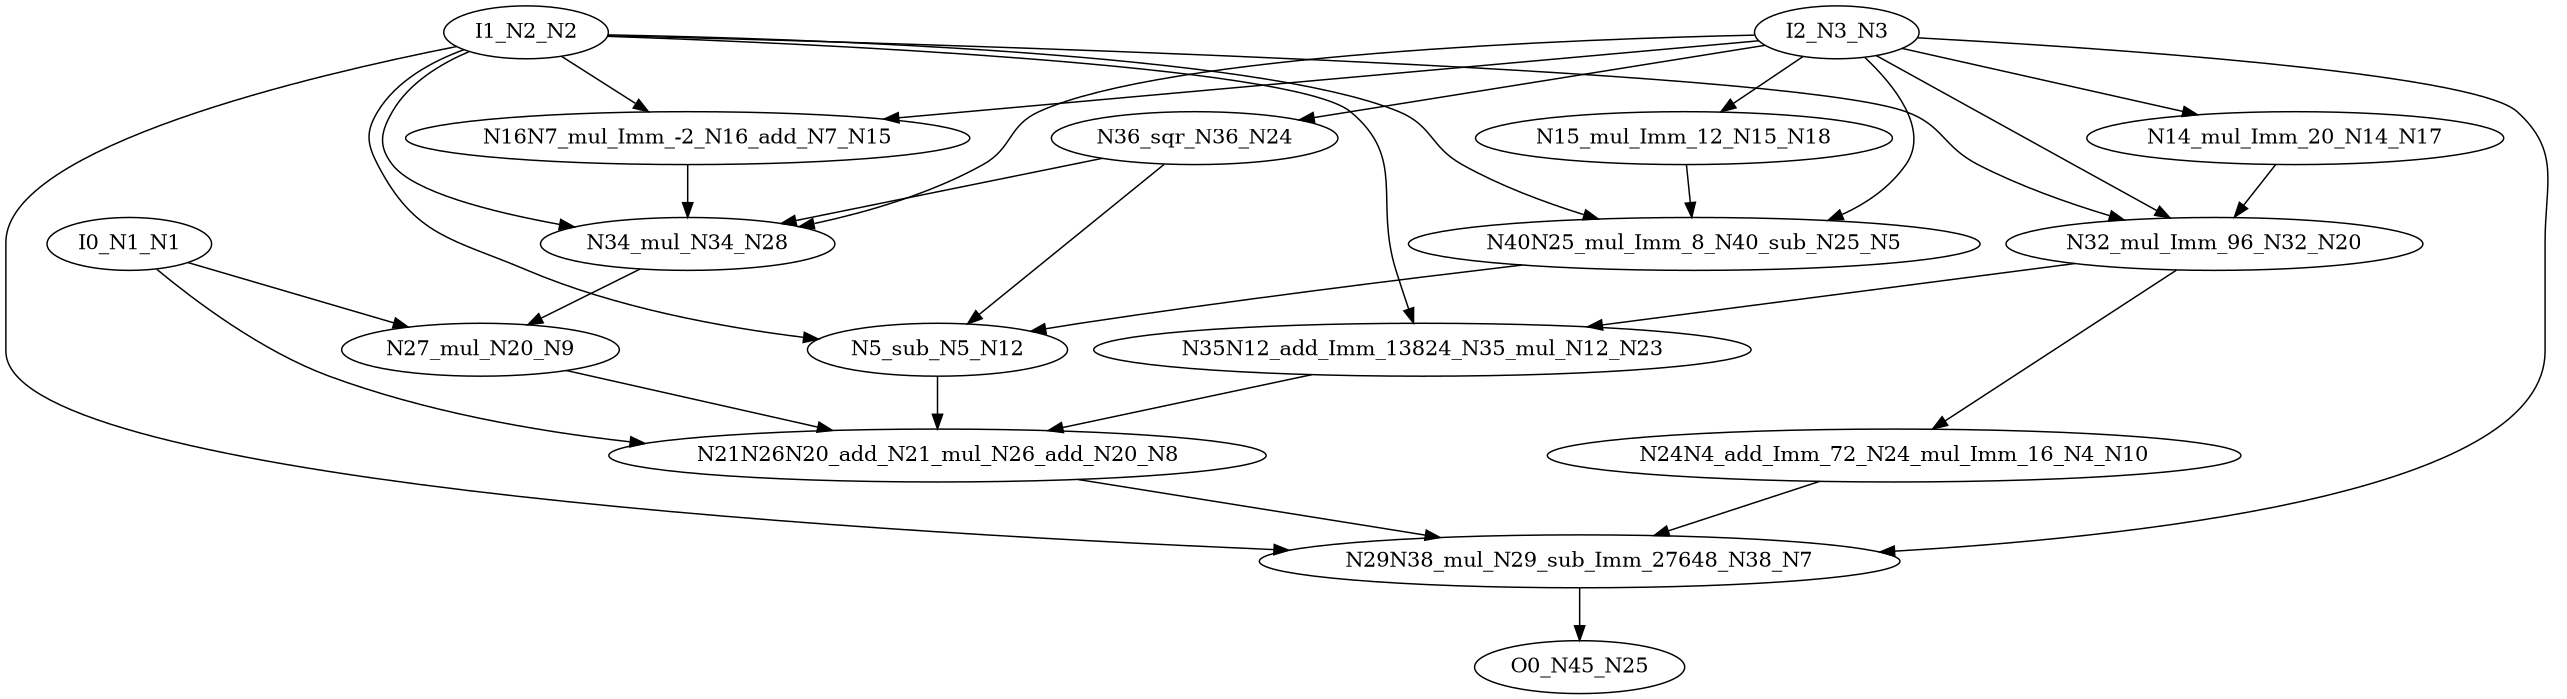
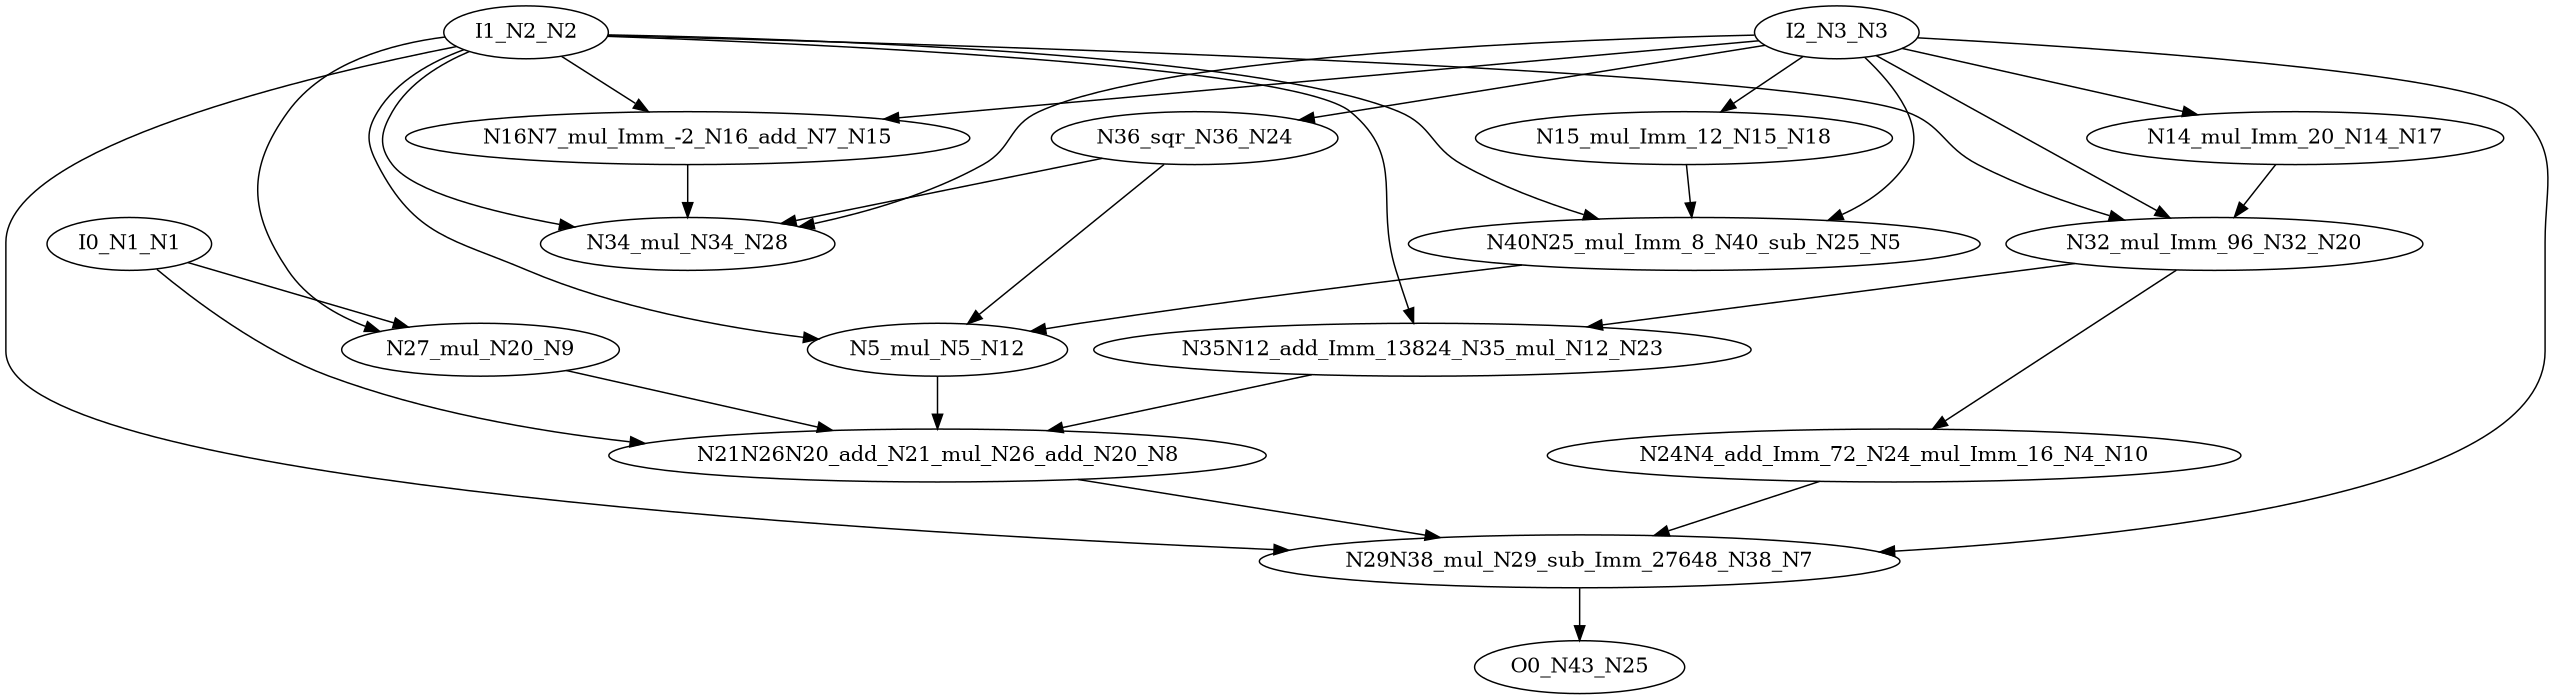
  digraph {
    fontname="DejaVu Serif"
    node [color=black fontname="DejaVu Serif" ntype=operation]
    edge [fontname="DejaVu Serif"]
    n1 [label=N35N12_add_Imm_13824_N35_mul_N12_N23]
    n2 [label=N21N26N20_add_N21_mul_N26_add_N20_N8]
    n3 [label=N29N38_mul_N29_sub_Imm_27648_N38_N7]
    n4 [label=N34_mul_N34_N28]
    n5 [label=N27_mul_N20_N9]
    n6 [label=N32_mul_Imm_96_N32_N20]
    n7 [label=N24N4_add_Imm_72_N24_mul_Imm_16_N4_N10]
-   n8 [label=O0_N45_N25 ntype=outvar]
+   n8 [label=O0_N43_N25 ntype=outvar]
    n9 [label=N36_sqr_N36_N24]
-   n10 [label=N5_sub_N5_N12]
+   n10 [label=N5_mul_N5_N12]
    n11 [label=I0_N1_N1 ntype=invar]
    n12 [label=I1_N2_N2 ntype=invar]
    n13 [label=N40N25_mul_Imm_8_N40_sub_N25_N5]
    n14 [label="N16N7_mul_Imm_-2_N16_add_N7_N15"]
    n15 [label=I2_N3_N3 ntype=invar]
    n16 [label=N14_mul_Imm_20_N14_N17]
    n17 [label=N15_mul_Imm_12_N15_N18]
    n1 -> n2
    n2 -> n3
    n3 -> n8
-   n4 -> n5
+   n12 -> n5
    n5 -> n2
    n6 -> n1
    n6 -> n7
    n7 -> n3
    n9 -> n4
    n9 -> n10
    n10 -> n2
    n11 -> n2
    n11 -> n5
    n12 -> n1
    n12 -> n3
    n12 -> n4
    n12 -> n6
    n12 -> n10
    n12 -> n13
    n12 -> n14
    n13 -> n10
    n14 -> n4
    n15 -> n3
    n15 -> n4
    n15 -> n6
    n15 -> n9
    n15 -> n13
    n15 -> n14
    n15 -> n16
    n15 -> n17
    n16 -> n6
    n17 -> n13
  }
